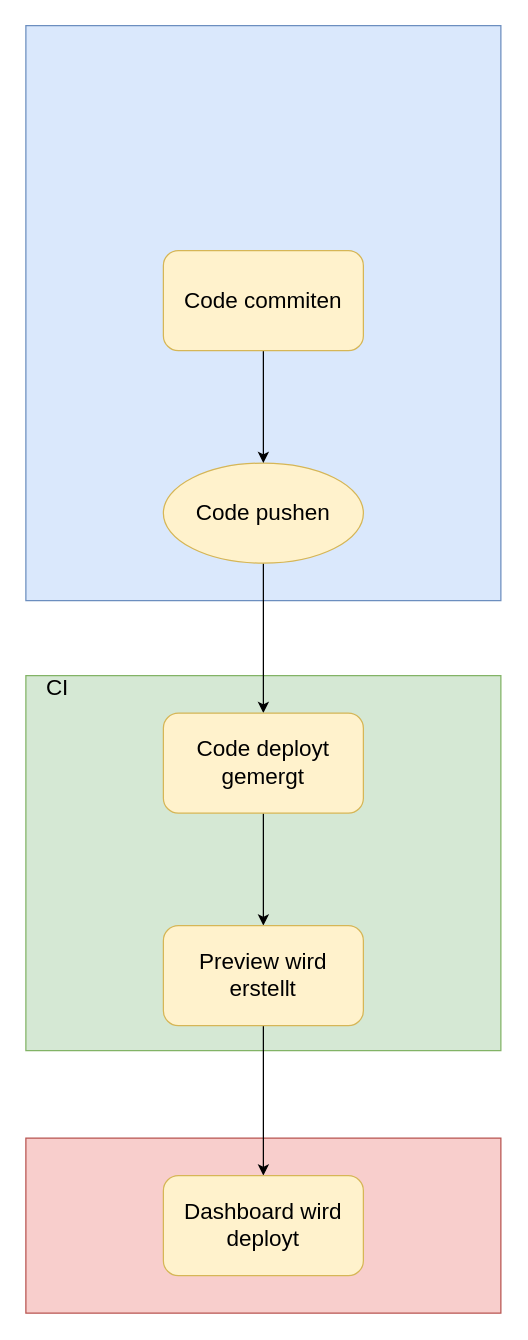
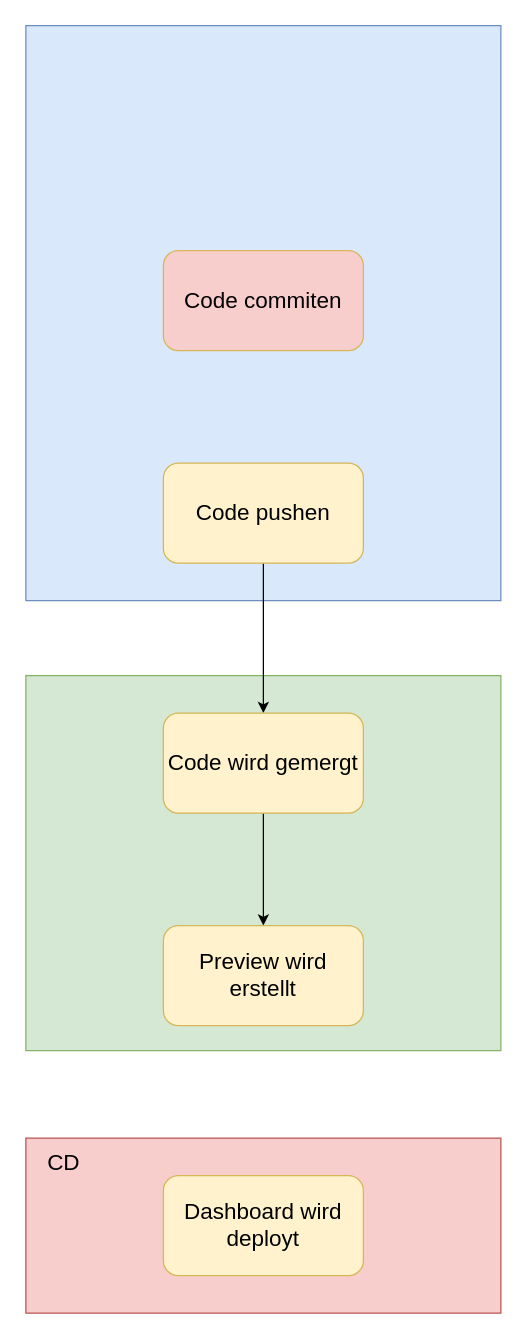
  <mxCell id="0" />
  <mxCell id="1" parent="0" />
  <mxCell id="2" value="" style="rounded=0;whiteSpace=wrap;html=1;fillColor=#f8cecc;strokeColor=#b85450;" vertex="1" parent="1"><mxGeometry x="20" y="910" width="380" height="140" as="geometry" /></mxCell>
  <mxCell id="3" value="" style="rounded=0;whiteSpace=wrap;html=1;fillColor=#d5e8d4;strokeColor=#82b366;" vertex="1" parent="1"><mxGeometry x="20" y="540" width="380" height="300" as="geometry" /></mxCell>
  <mxCell id="4" value="" style="rounded=0;whiteSpace=wrap;html=1;fillColor=#dae8fc;strokeColor=#6c8ebf;" vertex="1" parent="1"><mxGeometry x="20" width="380" height="460" as="geometry" y="20" /></mxCell>
  <mxCell id="5" style="edgeStyle=orthogonalEdgeStyle;rounded=0;orthogonalLoop=1;jettySize=auto;html=1;" edge="1" parent="1" source="6" target="8"><mxGeometry relative="1" as="geometry" /></mxCell>
- <mxCell id="6" value="&lt;font style=&quot;font-size: 18px&quot;&gt;Code pushen&lt;/font&gt;" style="ellipse;whiteSpace=wrap;html=1;fontSize=12;glass=0;strokeWidth=1;shadow=0;fillColor=#fff2cc;strokeColor=#d6b656;" vertex="1" parent="1"><mxGeometry x="130" y="370" width="160" height="80" as="geometry" /></mxCell>
+ <mxCell id="6" value="&lt;font style=&quot;font-size: 18px&quot;&gt;Code pushen&lt;/font&gt;" style="rounded=1;whiteSpace=wrap;html=1;fontSize=12;glass=0;strokeWidth=1;shadow=0;fillColor=#fff2cc;strokeColor=#d6b656;" vertex="1" parent="1"><mxGeometry x="130" y="370" width="160" height="80" as="geometry" /></mxCell>
  <mxCell id="7" style="edgeStyle=orthogonalEdgeStyle;rounded=0;orthogonalLoop=1;jettySize=auto;html=1;entryX=0.5;entryY=0;entryDx=0;entryDy=0;" edge="1" parent="1" source="8" target="10"><mxGeometry relative="1" as="geometry" /></mxCell>
- <mxCell id="8" value="&lt;font style=&quot;font-size: 18px&quot;&gt;Code deployt gemergt&lt;/font&gt;" style="rounded=1;whiteSpace=wrap;html=1;fontSize=12;glass=0;strokeWidth=1;shadow=0;fillColor=#fff2cc;strokeColor=#d6b656;" vertex="1" parent="1"><mxGeometry x="130" y="570" width="160" height="80" as="geometry" /></mxCell>
- <mxCell id="9" style="edgeStyle=orthogonalEdgeStyle;rounded=0;orthogonalLoop=1;jettySize=auto;html=1;entryX=0.5;entryY=0;entryDx=0;entryDy=0;" edge="1" parent="1" source="10" target="11"><mxGeometry relative="1" as="geometry" /></mxCell>
+ <mxCell id="8" value="&lt;font style=&quot;font-size: 18px&quot;&gt;Code wird gemergt&lt;/font&gt;" style="rounded=1;whiteSpace=wrap;html=1;fontSize=12;glass=0;strokeWidth=1;shadow=0;fillColor=#fff2cc;strokeColor=#d6b656;" vertex="1" parent="1"><mxGeometry x="130" y="570" width="160" height="80" as="geometry" /></mxCell>
  <mxCell id="10" value="&lt;font style=&quot;font-size: 18px&quot;&gt;Preview wird erstellt&lt;/font&gt;" style="rounded=1;whiteSpace=wrap;html=1;fontSize=12;glass=0;strokeWidth=1;shadow=0;fillColor=#fff2cc;strokeColor=#d6b656;" vertex="1" parent="1"><mxGeometry x="130" y="740" width="160" height="80" as="geometry" /></mxCell>
  <mxCell id="11" value="&lt;font style=&quot;font-size: 18px&quot;&gt;Dashboard wird deployt&lt;/font&gt;" style="rounded=1;whiteSpace=wrap;html=1;fontSize=12;glass=0;strokeWidth=1;shadow=0;fillColor=#fff2cc;strokeColor=#d6b656;" vertex="1" parent="1"><mxGeometry x="130" y="940" width="160" height="80" as="geometry" /></mxCell>
- <mxCell id="12" value="&lt;font style=&quot;font-size: 18px&quot;&gt;CI&lt;/font&gt;" style="text;html=1;align=center;verticalAlign=middle;resizable=0;points=[];autosize=1;" vertex="1" parent="1"><mxGeometry x="30" y="540" width="30" height="20" as="geometry" /></mxCell>
- <mxCell id="14" style="edgeStyle=orthogonalEdgeStyle;rounded=0;orthogonalLoop=1;jettySize=auto;html=1;" edge="1" parent="1" source="15" target="6"><mxGeometry relative="1" as="geometry" /></mxCell>
- <mxCell id="15" value="&lt;font style=&quot;font-size: 18px&quot;&gt;Code commiten&lt;/font&gt;" style="rounded=1;whiteSpace=wrap;html=1;fontSize=12;glass=0;strokeWidth=1;shadow=0;fillColor=#fff2cc;strokeColor=#d6b656;" vertex="1" parent="1"><mxGeometry x="130" y="200" width="160" height="80" as="geometry" /></mxCell>
+ <mxCell id="13" value="&lt;font style=&quot;font-size: 18px&quot;&gt;CD&lt;/font&gt;" style="text;html=1;align=center;verticalAlign=middle;resizable=0;points=[];autosize=1;" vertex="1" parent="1"><mxGeometry x="30" y="920" width="40" height="20" as="geometry" /></mxCell>
+ <mxCell id="15" value="&lt;font style=&quot;font-size: 18px&quot;&gt;Code commiten&lt;/font&gt;" style="rounded=1;whiteSpace=wrap;html=1;fontSize=12;glass=0;strokeWidth=1;shadow=0;fillColor=#f8cecc;strokeColor=#d6b656;" vertex="1" parent="1"><mxGeometry x="130" y="200" width="160" height="80" as="geometry" /></mxCell>
